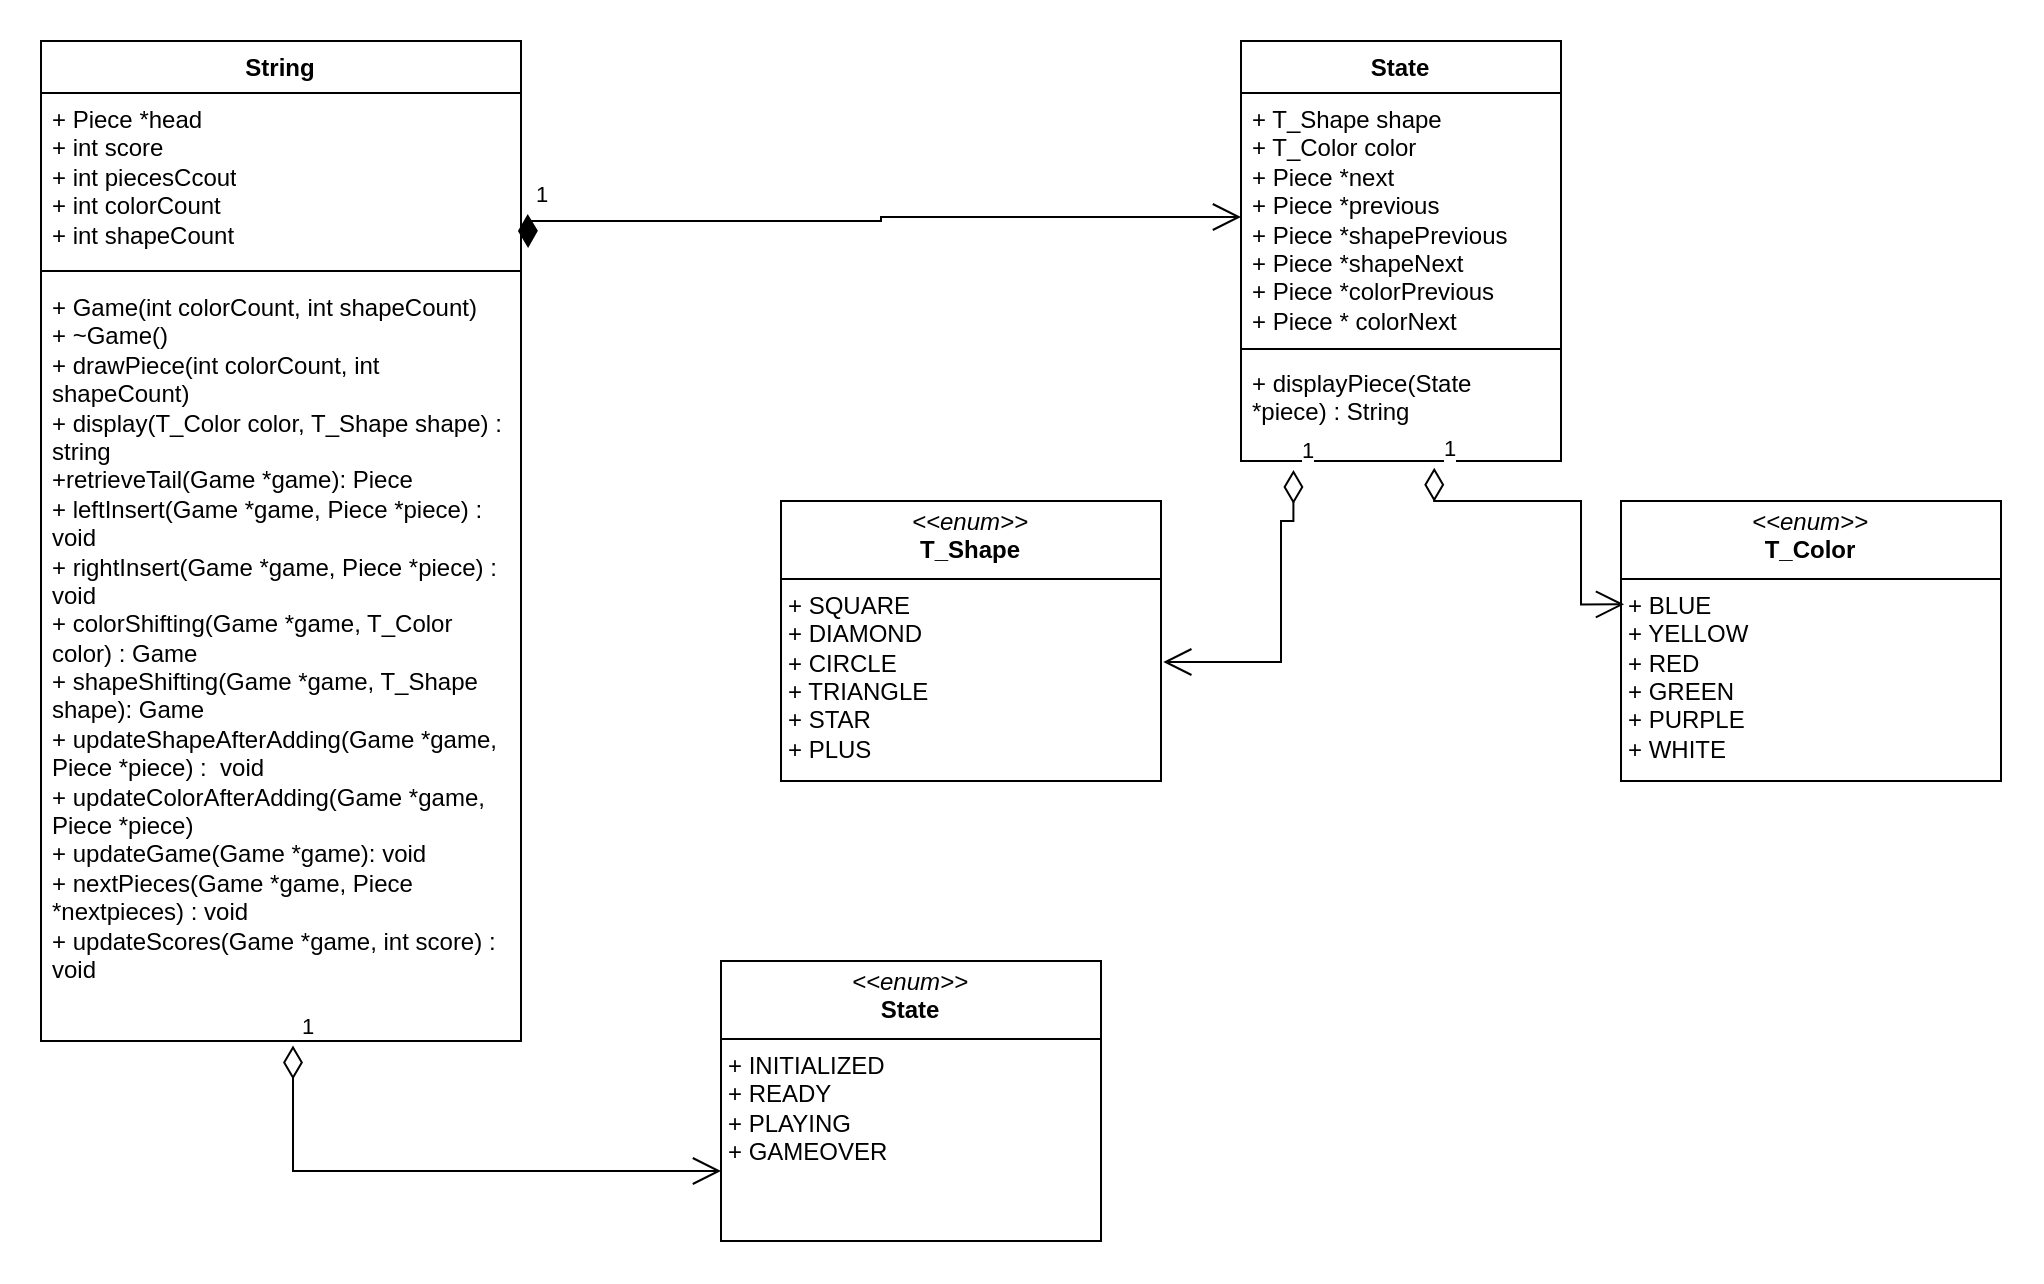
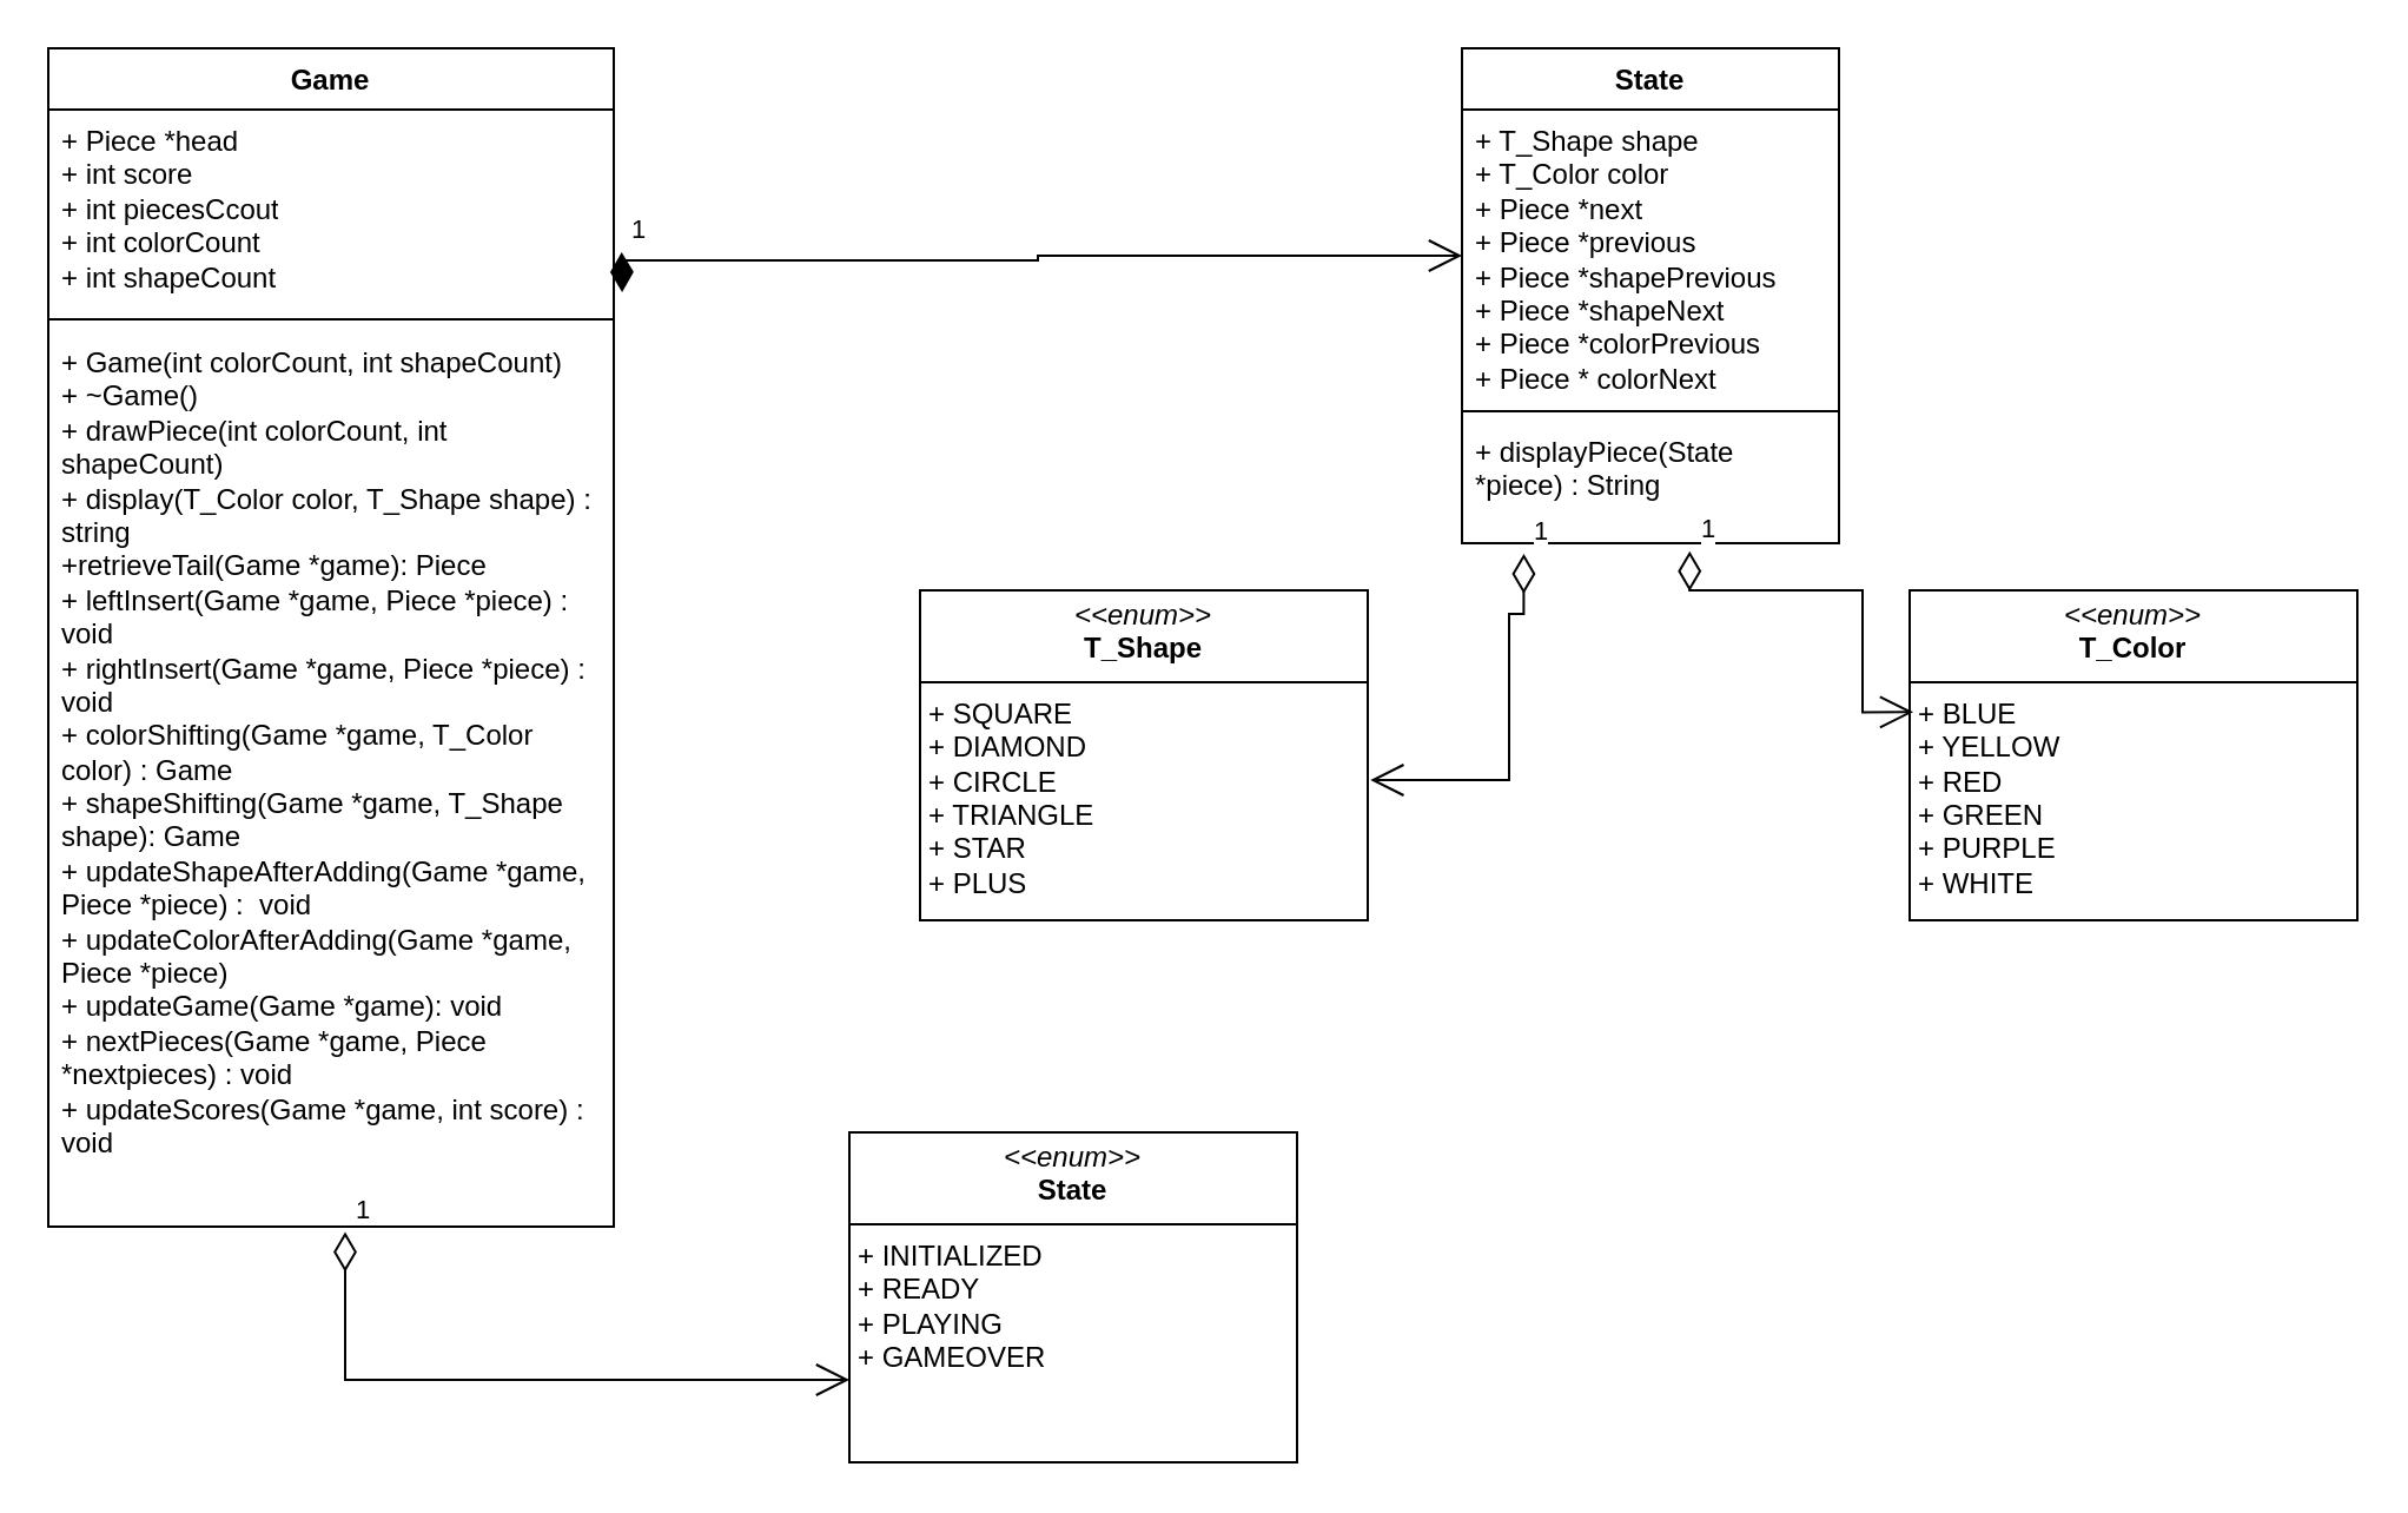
  <mxCell id="0" />
  <mxCell id="1" parent="0" />
  <mxCell id="2" value="&lt;p style=&quot;margin:0px;margin-top:4px;text-align:center;&quot;&gt;&lt;i&gt;&amp;lt;&amp;lt;enum&amp;gt;&amp;gt;&lt;/i&gt;&lt;br&gt;&lt;b&gt;T_Color&lt;/b&gt;&lt;/p&gt;&lt;hr size=&quot;1&quot; style=&quot;border-style:solid;&quot;&gt;&lt;p style=&quot;margin:0px;margin-left:4px;&quot;&gt;+ BLUE&lt;br&gt;&lt;/p&gt;&lt;p style=&quot;margin:0px;margin-left:4px;&quot;&gt;+ YELLOW&lt;/p&gt;&lt;p style=&quot;margin:0px;margin-left:4px;&quot;&gt;+ RED&lt;/p&gt;&lt;p style=&quot;margin:0px;margin-left:4px;&quot;&gt;+ GREEN&lt;/p&gt;&lt;p style=&quot;margin:0px;margin-left:4px;&quot;&gt;+ PURPLE&lt;/p&gt;&lt;p style=&quot;margin:0px;margin-left:4px;&quot;&gt;+ WHITE&lt;/p&gt;" style="verticalAlign=top;align=left;overflow=fill;html=1;whiteSpace=wrap;" parent="1" vertex="1"><mxGeometry x="810" y="250" width="190" height="140" as="geometry" /></mxCell>
  <mxCell id="3" value="&lt;p style=&quot;margin:0px;margin-top:4px;text-align:center;&quot;&gt;&lt;i&gt;&amp;lt;&amp;lt;enum&amp;gt;&amp;gt;&lt;/i&gt;&lt;br&gt;&lt;b&gt;T_Shape&lt;/b&gt;&lt;/p&gt;&lt;hr size=&quot;1&quot; style=&quot;border-style:solid;&quot;&gt;&lt;p style=&quot;margin:0px;margin-left:4px;&quot;&gt;+ SQUARE&lt;/p&gt;&lt;p style=&quot;margin:0px;margin-left:4px;&quot;&gt;+ DIAMOND&lt;/p&gt;&lt;p style=&quot;margin:0px;margin-left:4px;&quot;&gt;+ CIRCLE&lt;/p&gt;&lt;p style=&quot;margin:0px;margin-left:4px;&quot;&gt;+ TRIANGLE&lt;/p&gt;&lt;p style=&quot;margin:0px;margin-left:4px;&quot;&gt;+ STAR&lt;/p&gt;&lt;p style=&quot;margin:0px;margin-left:4px;&quot;&gt;+ PLUS&lt;/p&gt;" style="verticalAlign=top;align=left;overflow=fill;html=1;whiteSpace=wrap;" parent="1" vertex="1"><mxGeometry x="390" y="250" width="190" height="140" as="geometry" /></mxCell>
- <mxCell id="4" value="String" style="swimlane;fontStyle=1;align=center;verticalAlign=top;childLayout=stackLayout;horizontal=1;startSize=26;horizontalStack=0;resizeParent=1;resizeParentMax=0;resizeLast=0;collapsible=1;marginBottom=0;whiteSpace=wrap;html=1;" parent="1" vertex="1"><mxGeometry x="20" width="240" height="500" as="geometry" y="20" /></mxCell>
+ <mxCell id="4" value="Game" style="swimlane;fontStyle=1;align=center;verticalAlign=top;childLayout=stackLayout;horizontal=1;startSize=26;horizontalStack=0;resizeParent=1;resizeParentMax=0;resizeLast=0;collapsible=1;marginBottom=0;whiteSpace=wrap;html=1;" parent="1" vertex="1"><mxGeometry x="20" width="240" height="500" as="geometry" y="20" /></mxCell>
  <mxCell id="5" value="+ Piece *head&lt;div&gt;+ int score&lt;/div&gt;&lt;div&gt;+ int piecesCcout&lt;/div&gt;&lt;div&gt;+ int colorCount&lt;/div&gt;&lt;div&gt;+ int shapeCount&lt;/div&gt;" style="text;strokeColor=none;fillColor=none;align=left;verticalAlign=top;spacingLeft=4;spacingRight=4;overflow=hidden;rotatable=0;points=[[0,0.5],[1,0.5]];portConstraint=eastwest;whiteSpace=wrap;html=1;" parent="4" vertex="1"><mxGeometry y="26" width="240" height="84" as="geometry" /></mxCell>
  <mxCell id="6" value="" style="line;strokeWidth=1;fillColor=none;align=left;verticalAlign=middle;spacingTop=-1;spacingLeft=3;spacingRight=3;rotatable=0;labelPosition=right;points=[];portConstraint=eastwest;strokeColor=inherit;" parent="4" vertex="1"><mxGeometry y="110" width="240" height="10" as="geometry" /></mxCell>
  <mxCell id="7" value="+ Game(int colorCount, int shapeCount)&lt;div&gt;+ ~Game()&lt;/div&gt;&lt;div&gt;+ drawPiece(int colorCount, int shapeCount)&lt;/div&gt;&lt;div&gt;+ display(T_Color color, T_Shape shape) : string&lt;/div&gt;&lt;div&gt;+retrieveTail(Game *game): Piece&lt;/div&gt;&lt;div&gt;+ leftInsert(Game *game, Piece *piece) : void&lt;/div&gt;&lt;div&gt;+ rightInsert(Game *game, Piece *piece) : void&lt;/div&gt;&lt;div&gt;+ colorShifting(Game *game, T_Color color) : Game&lt;/div&gt;&lt;div&gt;+ shapeShifting(Game *game, T_Shape shape): Game&lt;/div&gt;&lt;div&gt;+ updateShapeAfterAdding(Game *game, Piece *piece) :&amp;nbsp; void&lt;/div&gt;&lt;div&gt;+ updateColorAfterAdding(Game *game, Piece *piece)&lt;/div&gt;&lt;div&gt;+ updateGame(Game *game): void&lt;/div&gt;&lt;div&gt;+ nextPieces(Game *game, Piece *nextpieces) : void&lt;/div&gt;&lt;div&gt;+ updateScores(Game *game, int score) : void&lt;/div&gt;" style="text;strokeColor=none;fillColor=none;align=left;verticalAlign=top;spacingLeft=4;spacingRight=4;overflow=hidden;rotatable=0;points=[[0,0.5],[1,0.5]];portConstraint=eastwest;whiteSpace=wrap;html=1;" parent="4" vertex="1"><mxGeometry y="120" width="240" height="380" as="geometry" /></mxCell>
  <mxCell id="8" value="State" style="swimlane;fontStyle=1;align=center;verticalAlign=top;childLayout=stackLayout;horizontal=1;startSize=26;horizontalStack=0;resizeParent=1;resizeParentMax=0;resizeLast=0;collapsible=1;marginBottom=0;whiteSpace=wrap;html=1;" parent="1" vertex="1"><mxGeometry x="620" width="160" height="210" as="geometry" y="20" /></mxCell>
  <mxCell id="9" value="+ T_Shape shape&lt;div&gt;+ T_Color color&lt;/div&gt;&lt;div&gt;+ Piece *next&lt;/div&gt;&lt;div&gt;+ Piece *previous&lt;/div&gt;&lt;div&gt;+ Piece *shapePrevious&lt;/div&gt;&lt;div&gt;+ Piece *shapeNext&lt;/div&gt;&lt;div&gt;+ Piece *colorPrevious&lt;/div&gt;&lt;div&gt;+ Piece * colorNext&lt;/div&gt;&lt;div&gt;&amp;nbsp;&lt;/div&gt;" style="text;strokeColor=none;fillColor=none;align=left;verticalAlign=top;spacingLeft=4;spacingRight=4;overflow=hidden;rotatable=0;points=[[0,0.5],[1,0.5]];portConstraint=eastwest;whiteSpace=wrap;html=1;" parent="8" vertex="1"><mxGeometry y="26" width="160" height="124" as="geometry" /></mxCell>
  <mxCell id="10" value="" style="line;strokeWidth=1;fillColor=none;align=left;verticalAlign=middle;spacingTop=-1;spacingLeft=3;spacingRight=3;rotatable=0;labelPosition=right;points=[];portConstraint=eastwest;strokeColor=inherit;" parent="8" vertex="1"><mxGeometry y="150" width="160" height="8" as="geometry" /></mxCell>
  <mxCell id="11" value="+ displayPiece(State *piece) : String" style="text;strokeColor=none;fillColor=none;align=left;verticalAlign=top;spacingLeft=4;spacingRight=4;overflow=hidden;rotatable=0;points=[[0,0.5],[1,0.5]];portConstraint=eastwest;whiteSpace=wrap;html=1;" parent="8" vertex="1"><mxGeometry y="158" width="160" height="52" as="geometry" /></mxCell>
  <mxCell id="12" value="&lt;p style=&quot;margin:0px;margin-top:4px;text-align:center;&quot;&gt;&lt;i&gt;&amp;lt;&amp;lt;enum&amp;gt;&amp;gt;&lt;/i&gt;&lt;br&gt;&lt;b&gt;State&lt;/b&gt;&lt;/p&gt;&lt;hr size=&quot;1&quot; style=&quot;border-style:solid;&quot;&gt;&lt;p style=&quot;margin:0px;margin-left:4px;&quot;&gt;+ INITIALIZED&lt;/p&gt;&lt;p style=&quot;margin:0px;margin-left:4px;&quot;&gt;+ READY&amp;nbsp;&lt;/p&gt;&lt;p style=&quot;margin:0px;margin-left:4px;&quot;&gt;+ PLAYING&lt;/p&gt;&lt;p style=&quot;margin:0px;margin-left:4px;&quot;&gt;+ GAMEOVER&lt;/p&gt;" style="verticalAlign=top;align=left;overflow=fill;html=1;whiteSpace=wrap;" parent="1" vertex="1"><mxGeometry x="360" y="480" width="190" height="140" as="geometry" /></mxCell>
  <mxCell id="13" value="1" style="endArrow=open;html=1;endSize=12;startArrow=diamondThin;startSize=14;startFill=0;edgeStyle=orthogonalEdgeStyle;align=left;verticalAlign=bottom;rounded=0;entryX=0.008;entryY=0.369;entryDx=0;entryDy=0;entryPerimeter=0;exitX=0.604;exitY=1.065;exitDx=0;exitDy=0;exitPerimeter=0;" parent="1" source="11" target="2" edge="1"><mxGeometry x="-1" y="3" relative="1" as="geometry"><mxPoint x="600" y="300" as="sourcePoint" /><mxPoint x="760" y="300" as="targetPoint" /><Array as="points"><mxPoint x="717" y="250" /><mxPoint x="790" y="250" /><mxPoint x="790" y="302" /></Array></mxGeometry></mxCell>
  <mxCell id="14" value="1" style="endArrow=open;html=1;endSize=12;startArrow=diamondThin;startSize=14;startFill=0;edgeStyle=orthogonalEdgeStyle;align=left;verticalAlign=bottom;rounded=0;exitX=0.164;exitY=1.086;exitDx=0;exitDy=0;exitPerimeter=0;entryX=1.006;entryY=0.575;entryDx=0;entryDy=0;entryPerimeter=0;" parent="1" source="11" target="3" edge="1"><mxGeometry x="-1" y="3" relative="1" as="geometry"><mxPoint x="600" y="300" as="sourcePoint" /><mxPoint x="760" y="300" as="targetPoint" /><Array as="points"><mxPoint x="646" y="260" /><mxPoint x="640" y="260" /><mxPoint x="640" y="330" /></Array></mxGeometry></mxCell>
  <mxCell id="15" value="1" style="endArrow=open;html=1;endSize=12;startArrow=diamondThin;startSize=14;startFill=1;edgeStyle=orthogonalEdgeStyle;align=left;verticalAlign=bottom;rounded=0;exitX=1.014;exitY=0.72;exitDx=0;exitDy=0;exitPerimeter=0;" parent="1" source="5" target="9" edge="1"><mxGeometry x="-1" y="3" relative="1" as="geometry"><mxPoint x="380" y="110" as="sourcePoint" /><mxPoint x="540" y="110" as="targetPoint" /><Array as="points"><mxPoint x="263" y="110" /><mxPoint x="440" y="110" /><mxPoint x="440" y="108" /></Array></mxGeometry></mxCell>
  <mxCell id="16" value="1" style="endArrow=open;html=1;endSize=12;startArrow=diamondThin;startSize=14;startFill=0;edgeStyle=orthogonalEdgeStyle;align=left;verticalAlign=bottom;rounded=0;exitX=0.525;exitY=1.006;exitDx=0;exitDy=0;exitPerimeter=0;entryX=0;entryY=0.75;entryDx=0;entryDy=0;" parent="1" source="7" target="12" edge="1"><mxGeometry x="-1" y="3" relative="1" as="geometry"><mxPoint x="150" y="580" as="sourcePoint" /><mxPoint x="310" y="580" as="targetPoint" /><Array as="points"><mxPoint x="146" y="585" /></Array></mxGeometry></mxCell>
